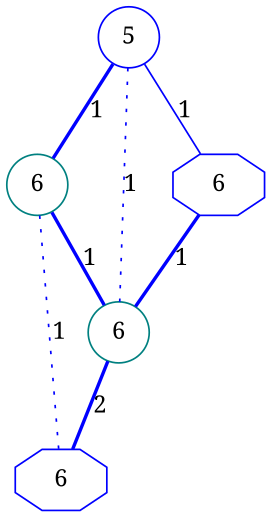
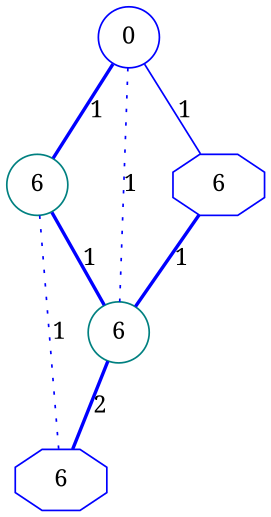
  graph {
    fontname="Noto Serif"
    node [color=blue shape=circle fontname="Noto Serif"]
    edge [color=blue style=bold fontname="Noto Serif"]
-   n1 [label=5]
+   n1 [label=0]
    n2 [label=6 shape=octagon]
    n3 [label=6 color=teal]
    n4 [label=6 color=teal]
    n5 [label=6 shape=octagon]
    n1 -- n2 [label=1 style=solid]
    n1 -- n3 [label=1]
    n1 -- n4 [label=1 style=dotted]
    n2 -- n4 [label=1]
    n3 -- n4 [label=1]
    n3 -- n5 [label=1 style=dotted]
    n4 -- n5 [label=2]
  }
